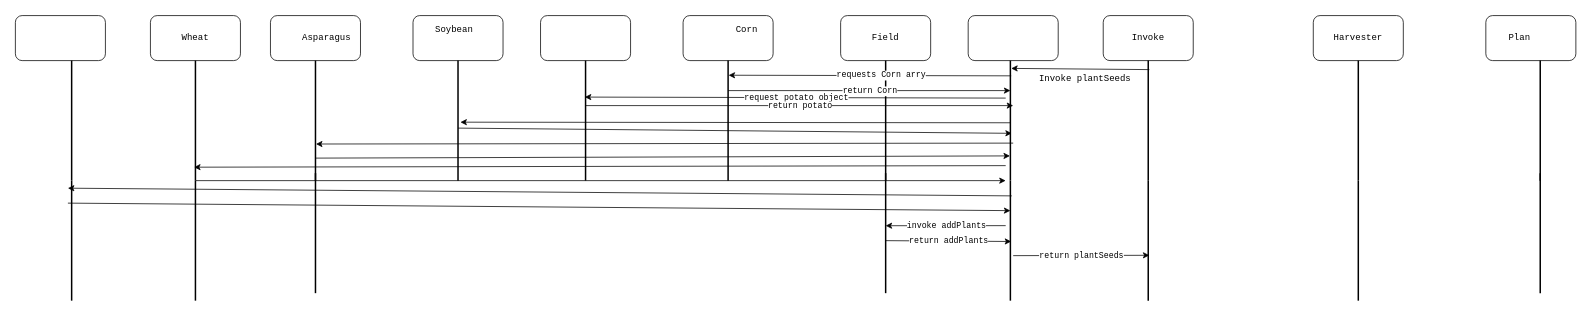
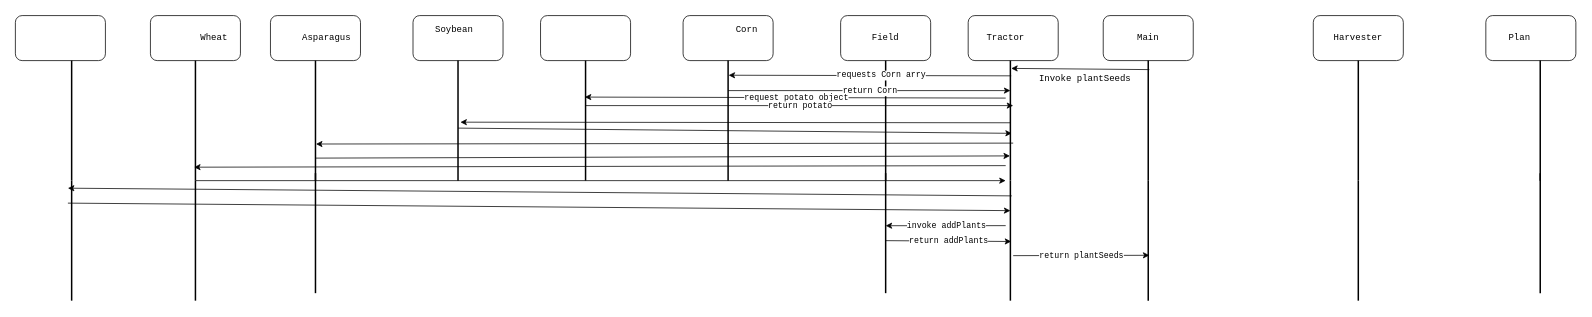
  <mxCell id="0" />
  <mxCell id="1" parent="0" />
  <mxCell id="2" value="" style="rounded=1;whiteSpace=wrap;html=1;" vertex="1" parent="1"><mxGeometry x="1470" y="20" width="120" height="60" as="geometry" /></mxCell>
  <mxCell id="3" value="" style="rounded=1;whiteSpace=wrap;html=1;" vertex="1" parent="1"><mxGeometry x="1120" y="20" width="120" height="60" as="geometry" /></mxCell>
  <mxCell id="4" value="" style="rounded=1;whiteSpace=wrap;html=1;" vertex="1" parent="1"><mxGeometry x="1750" y="20" width="120" height="60" as="geometry" /></mxCell>
  <mxCell id="5" value="" style="line;strokeWidth=2;direction=south;html=1;" vertex="1" parent="1"><mxGeometry x="1175" y="80" width="10" height="160" as="geometry" /></mxCell>
  <mxCell id="6" value="" style="line;strokeWidth=2;direction=south;html=1;" vertex="1" parent="1"><mxGeometry x="1175" y="230" width="10" height="160" as="geometry" /></mxCell>
  <mxCell id="7" style="edgeStyle=none;html=1;exitX=0.075;exitY=0.349;exitDx=0;exitDy=0;exitPerimeter=0;fontFamily=Courier New;entryX=0.065;entryY=0.354;entryDx=0;entryDy=0;entryPerimeter=0;" edge="1" parent="1" source="8" target="30"><mxGeometry relative="1" as="geometry"><mxPoint x="1340" y="120" as="targetPoint" /><Array as="points" /></mxGeometry></mxCell>
  <mxCell id="8" value="" style="line;strokeWidth=2;direction=south;html=1;" vertex="1" parent="1"><mxGeometry x="1525" y="80" width="10" height="160" as="geometry" /></mxCell>
  <mxCell id="9" value="" style="line;strokeWidth=2;direction=south;html=1;" vertex="1" parent="1"><mxGeometry x="1805" y="80" width="10" height="160" as="geometry" /></mxCell>
- <mxCell id="10" value="Invoke" style="text;html=1;strokeColor=none;fillColor=none;align=center;verticalAlign=middle;whiteSpace=wrap;rounded=0;fontFamily=Courier New;" vertex="1" parent="1"><mxGeometry x="1500" y="35" width="60" height="30" as="geometry" /></mxCell>
+ <mxCell id="10" value="Main" style="text;html=1;strokeColor=none;fillColor=none;align=center;verticalAlign=middle;whiteSpace=wrap;rounded=0;fontFamily=Courier New;" vertex="1" parent="1"><mxGeometry x="1500" y="35" width="60" height="30" as="geometry" /></mxCell>
  <mxCell id="11" value="Harvester" style="text;html=1;strokeColor=none;fillColor=none;align=center;verticalAlign=middle;whiteSpace=wrap;rounded=0;fontFamily=Courier New;" vertex="1" parent="1"><mxGeometry x="1780" y="35" width="60" height="30" as="geometry" /></mxCell>
  <mxCell id="12" value="Field" style="text;html=1;strokeColor=none;fillColor=none;align=center;verticalAlign=middle;whiteSpace=wrap;rounded=0;fontFamily=Courier New;" vertex="1" parent="1"><mxGeometry x="1150" y="35" width="60" height="30" as="geometry" /></mxCell>
  <mxCell id="13" value="" style="rounded=1;whiteSpace=wrap;html=1;fontFamily=Courier New;" vertex="1" parent="1"><mxGeometry x="1290" y="20" width="120" height="60" as="geometry" /></mxCell>
  <mxCell id="14" value="" style="rounded=1;whiteSpace=wrap;html=1;fontFamily=Courier New;" vertex="1" parent="1"><mxGeometry x="1980" y="20" width="120" height="60" as="geometry" /></mxCell>
+ <mxCell id="15" value="Tractor" style="text;html=1;strokeColor=none;fillColor=none;align=center;verticalAlign=middle;whiteSpace=wrap;rounded=0;fontFamily=Courier New;" vertex="1" parent="1"><mxGeometry x="1310" y="35" width="60" height="30" as="geometry" /></mxCell>
  <mxCell id="16" value="" style="rounded=1;whiteSpace=wrap;html=1;fontFamily=Courier New;" vertex="1" parent="1"><mxGeometry x="910" y="20" width="120" height="60" as="geometry" /></mxCell>
  <mxCell id="17" value="Corn" style="text;html=1;strokeColor=none;fillColor=none;align=center;verticalAlign=middle;whiteSpace=wrap;rounded=0;fontFamily=Courier New;" vertex="1" parent="1"><mxGeometry x="965" y="25" width="60" height="30" as="geometry" /></mxCell>
  <mxCell id="18" value="" style="rounded=1;whiteSpace=wrap;html=1;fontFamily=Courier New;" vertex="1" parent="1"><mxGeometry x="720" y="20" width="120" height="60" as="geometry" /></mxCell>
  <mxCell id="19" value="" style="rounded=1;whiteSpace=wrap;html=1;fontFamily=Courier New;" vertex="1" parent="1"><mxGeometry x="550" y="20" width="120" height="60" as="geometry" /></mxCell>
  <mxCell id="20" value="Soybean" style="text;html=1;strokeColor=none;fillColor=none;align=center;verticalAlign=middle;whiteSpace=wrap;rounded=0;fontFamily=Courier New;" vertex="1" parent="1"><mxGeometry x="575" y="25" width="60" height="30" as="geometry" /></mxCell>
  <mxCell id="21" value="" style="rounded=1;whiteSpace=wrap;html=1;fontFamily=Courier New;" vertex="1" parent="1"><mxGeometry x="360" y="20" width="120" height="60" as="geometry" /></mxCell>
  <mxCell id="22" value="Asparagus" style="text;html=1;strokeColor=none;fillColor=none;align=center;verticalAlign=middle;whiteSpace=wrap;rounded=0;fontFamily=Courier New;" vertex="1" parent="1"><mxGeometry x="405" y="35" width="60" height="30" as="geometry" /></mxCell>
  <mxCell id="23" value="" style="rounded=1;whiteSpace=wrap;html=1;fontFamily=Courier New;" vertex="1" parent="1"><mxGeometry x="200" y="20" width="120" height="60" as="geometry" /></mxCell>
- <mxCell id="24" value="Wheat" style="text;html=1;strokeColor=none;fillColor=none;align=center;verticalAlign=middle;whiteSpace=wrap;rounded=0;fontFamily=Courier New;" vertex="1" parent="1"><mxGeometry x="230" y="35" width="60" height="30" as="geometry" /></mxCell>
+ <mxCell id="24" value="Wheat" style="text;html=1;strokeColor=none;fillColor=none;align=center;verticalAlign=middle;whiteSpace=wrap;rounded=0;fontFamily=Courier New;" vertex="1" parent="1"><mxGeometry x="255" y="35" width="60" height="30" as="geometry" /></mxCell>
  <mxCell id="25" value="" style="rounded=1;whiteSpace=wrap;html=1;fontFamily=Courier New;" vertex="1" parent="1"><mxGeometry x="20" y="20" width="120" height="60" as="geometry" /></mxCell>
  <mxCell id="26" value="Plan" style="text;html=1;strokeColor=none;fillColor=none;align=center;verticalAlign=middle;whiteSpace=wrap;rounded=0;fontFamily=Courier New;" vertex="1" parent="1"><mxGeometry x="1995" y="35" width="60" height="30" as="geometry" /></mxCell>
  <mxCell id="27" value="" style="line;strokeWidth=2;direction=south;html=1;fontFamily=Courier New;" vertex="1" parent="1"><mxGeometry x="2050" y="80" width="5" height="160" as="geometry" /></mxCell>
  <mxCell id="28" value="Invoke plantSeeds" style="text;html=1;strokeColor=none;fillColor=none;align=center;verticalAlign=middle;whiteSpace=wrap;rounded=0;fontFamily=Courier New;" vertex="1" parent="1"><mxGeometry x="1341.25" y="90" width="210" height="30" as="geometry" /></mxCell>
  <mxCell id="29" value="" style="line;strokeWidth=2;direction=south;html=1;fontFamily=Courier New;" vertex="1" parent="1"><mxGeometry x="1525" y="240" width="10" height="160" as="geometry" /></mxCell>
  <mxCell id="30" value="" style="line;strokeWidth=2;direction=south;html=1;fontFamily=Courier New;" vertex="1" parent="1"><mxGeometry x="1342.5" y="80" width="7.5" height="160" as="geometry" /></mxCell>
  <mxCell id="31" value="" style="line;strokeWidth=2;direction=south;html=1;fontFamily=Courier New;" vertex="1" parent="1"><mxGeometry x="415" y="230" width="10" height="160" as="geometry" /></mxCell>
  <mxCell id="32" value="" style="line;strokeWidth=2;direction=south;html=1;fontFamily=Courier New;" vertex="1" parent="1"><mxGeometry x="965" y="80" width="10" height="160" as="geometry" /></mxCell>
  <mxCell id="33" value="" style="line;strokeWidth=2;direction=south;html=1;fontFamily=Courier New;" vertex="1" parent="1"><mxGeometry x="775" y="80" width="10" height="160" as="geometry" /></mxCell>
  <mxCell id="34" value="" style="line;strokeWidth=2;direction=south;html=1;fontFamily=Courier New;" vertex="1" parent="1"><mxGeometry x="255" y="80" width="10" height="160" as="geometry" /></mxCell>
  <mxCell id="35" value="" style="line;strokeWidth=2;direction=south;html=1;fontFamily=Courier New;" vertex="1" parent="1"><mxGeometry x="90" y="80" width="10" height="160" as="geometry" /></mxCell>
  <mxCell id="36" value="" style="line;strokeWidth=2;direction=south;html=1;fontFamily=Courier New;" vertex="1" parent="1"><mxGeometry x="415" y="80" width="10" height="160" as="geometry" /></mxCell>
  <mxCell id="37" value="" style="line;strokeWidth=2;direction=south;html=1;fontFamily=Courier New;" vertex="1" parent="1"><mxGeometry x="605" y="80" width="10" height="160" as="geometry" /></mxCell>
  <mxCell id="38" value="" style="line;strokeWidth=2;direction=south;html=1;fontFamily=Courier New;" vertex="1" parent="1"><mxGeometry x="1341.25" y="240" width="10" height="160" as="geometry" /></mxCell>
  <mxCell id="39" value="" style="line;strokeWidth=2;direction=south;html=1;fontFamily=Courier New;" vertex="1" parent="1"><mxGeometry x="1805" y="240" width="10" height="160" as="geometry" /></mxCell>
  <mxCell id="40" value="" style="line;strokeWidth=2;direction=south;html=1;fontFamily=Courier New;" vertex="1" parent="1"><mxGeometry x="2047.5" y="230" width="10" height="160" as="geometry" /></mxCell>
  <mxCell id="41" value="" style="endArrow=classic;html=1;fontFamily=Courier New;entryX=0.513;entryY=0.182;entryDx=0;entryDy=0;entryPerimeter=0;exitX=0.518;exitY=0.465;exitDx=0;exitDy=0;exitPerimeter=0;" edge="1" parent="1" source="30" target="37"><mxGeometry width="50" height="50" relative="1" as="geometry"><mxPoint x="1340" y="160" as="sourcePoint" /><mxPoint x="1390" y="110" as="targetPoint" /></mxGeometry></mxCell>
  <mxCell id="42" value="" style="endArrow=classic;html=1;fontFamily=Courier New;entryX=0.606;entryY=0.243;entryDx=0;entryDy=0;entryPerimeter=0;" edge="1" parent="1" target="30"><mxGeometry width="50" height="50" relative="1" as="geometry"><mxPoint x="610" y="170" as="sourcePoint" /><mxPoint x="660" y="120" as="targetPoint" /></mxGeometry></mxCell>
  <mxCell id="43" value="" style="line;strokeWidth=2;direction=south;html=1;fontFamily=Courier New;" vertex="1" parent="1"><mxGeometry x="255" y="240" width="10" height="160" as="geometry" /></mxCell>
  <mxCell id="44" value="" style="line;strokeWidth=2;direction=south;html=1;fontFamily=Courier New;" vertex="1" parent="1"><mxGeometry x="90" y="240" width="10" height="160" as="geometry" /></mxCell>
  <mxCell id="45" value="" style="endArrow=classic;html=1;fontFamily=Courier New;entryX=0.695;entryY=0.432;entryDx=0;entryDy=0;entryPerimeter=0;" edge="1" parent="1" target="36"><mxGeometry width="50" height="50" relative="1" as="geometry"><mxPoint x="1350" y="190" as="sourcePoint" /><mxPoint x="1400" y="140" as="targetPoint" /></mxGeometry></mxCell>
  <mxCell id="46" value="" style="endArrow=classic;html=1;fontFamily=Courier New;entryX=0.794;entryY=0.576;entryDx=0;entryDy=0;entryPerimeter=0;" edge="1" parent="1" target="30"><mxGeometry width="50" height="50" relative="1" as="geometry"><mxPoint x="420" y="210" as="sourcePoint" /><mxPoint x="470" y="160" as="targetPoint" /></mxGeometry></mxCell>
  <mxCell id="47" value="" style="endArrow=classic;html=1;fontFamily=Courier New;entryX=0.888;entryY=0.682;entryDx=0;entryDy=0;entryPerimeter=0;" edge="1" parent="1" target="34"><mxGeometry width="50" height="50" relative="1" as="geometry"><mxPoint x="1340" y="220" as="sourcePoint" /><mxPoint x="1390" y="170" as="targetPoint" /></mxGeometry></mxCell>
  <mxCell id="48" value="" style="endArrow=classic;html=1;fontFamily=Courier New;" edge="1" parent="1"><mxGeometry width="50" height="50" relative="1" as="geometry"><mxPoint x="260" y="240" as="sourcePoint" /><mxPoint x="1340" y="240" as="targetPoint" /></mxGeometry></mxCell>
  <mxCell id="49" value="" style="endArrow=classic;html=1;fontFamily=Courier New;entryX=0.063;entryY=1;entryDx=0;entryDy=0;entryPerimeter=0;exitX=0.127;exitY=0.307;exitDx=0;exitDy=0;exitPerimeter=0;" edge="1" parent="1" source="38" target="44"><mxGeometry width="50" height="50" relative="1" as="geometry"><mxPoint x="1340" y="260" as="sourcePoint" /><mxPoint x="700" y="260" as="targetPoint" /></mxGeometry></mxCell>
  <mxCell id="50" value="" style="endArrow=classic;html=1;fontFamily=Courier New;entryX=0.25;entryY=0.5;entryDx=0;entryDy=0;entryPerimeter=0;" edge="1" parent="1" target="38"><mxGeometry width="50" height="50" relative="1" as="geometry"><mxPoint x="90" y="270" as="sourcePoint" /><mxPoint x="140" y="220" as="targetPoint" /></mxGeometry></mxCell>
  <mxCell id="51" value="" style="endArrow=classic;html=1;fontFamily=Courier New;entryX=0.122;entryY=0.432;entryDx=0;entryDy=0;entryPerimeter=0;exitX=0.127;exitY=0.354;exitDx=0;exitDy=0;exitPerimeter=0;" edge="1" parent="1" source="30" target="32"><mxGeometry relative="1" as="geometry"><mxPoint x="1180" y="100" as="sourcePoint" /><mxPoint x="1280" y="100" as="targetPoint" /></mxGeometry></mxCell>
  <mxCell id="52" value="requests Corn arry" style="edgeLabel;resizable=0;html=1;align=center;verticalAlign=middle;fontFamily=Courier New;" connectable="0" vertex="1" parent="51"><mxGeometry relative="1" as="geometry"><mxPoint x="14" as="offset" /></mxGeometry></mxCell>
  <mxCell id="53" value="" style="endArrow=classic;html=1;fontFamily=Courier New;entryX=0.25;entryY=0.5;entryDx=0;entryDy=0;entryPerimeter=0;" edge="1" parent="1" target="30"><mxGeometry relative="1" as="geometry"><mxPoint x="970" y="120" as="sourcePoint" /><mxPoint x="1070" y="120" as="targetPoint" /></mxGeometry></mxCell>
  <mxCell id="54" value="return Corn" style="edgeLabel;resizable=0;html=1;align=center;verticalAlign=middle;fontFamily=Courier New;" connectable="0" vertex="1" parent="53"><mxGeometry relative="1" as="geometry" /></mxCell>
  <mxCell id="55" value="" style="endArrow=classic;html=1;fontFamily=Courier New;entryX=0.304;entryY=0.599;entryDx=0;entryDy=0;entryPerimeter=0;" edge="1" parent="1" target="33"><mxGeometry relative="1" as="geometry"><mxPoint x="1340" y="130" as="sourcePoint" /><mxPoint x="960" y="130" as="targetPoint" /></mxGeometry></mxCell>
  <mxCell id="56" value="request potato object" style="edgeLabel;resizable=0;html=1;align=center;verticalAlign=middle;fontFamily=Courier New;" connectable="0" vertex="1" parent="55"><mxGeometry relative="1" as="geometry" /></mxCell>
  <mxCell id="57" value="" style="endArrow=classic;html=1;fontFamily=Courier New;entryX=0.375;entryY=0;entryDx=0;entryDy=0;entryPerimeter=0;" edge="1" parent="1" target="30"><mxGeometry relative="1" as="geometry"><mxPoint x="780" y="140" as="sourcePoint" /><mxPoint x="880" y="140" as="targetPoint" /></mxGeometry></mxCell>
  <mxCell id="58" value="return potato" style="edgeLabel;resizable=0;html=1;align=center;verticalAlign=middle;fontFamily=Courier New;" connectable="0" vertex="1" parent="57"><mxGeometry relative="1" as="geometry" /></mxCell>
  <mxCell id="59" value="" style="endArrow=classic;html=1;fontFamily=Courier New;entryX=0.622;entryY=0.349;entryDx=0;entryDy=0;entryPerimeter=0;" edge="1" parent="1" target="29"><mxGeometry relative="1" as="geometry"><mxPoint x="1350" y="340" as="sourcePoint" /><mxPoint x="1530" y="290" as="targetPoint" /></mxGeometry></mxCell>
  <mxCell id="60" value="return plantSeeds" style="edgeLabel;resizable=0;html=1;align=center;verticalAlign=middle;fontFamily=Courier New;" connectable="0" vertex="1" parent="59"><mxGeometry relative="1" as="geometry" /></mxCell>
  <mxCell id="61" value="" style="endArrow=classic;html=1;fontFamily=Courier New;entryX=0.438;entryY=0.5;entryDx=0;entryDy=0;entryPerimeter=0;" edge="1" parent="1" target="6"><mxGeometry relative="1" as="geometry"><mxPoint x="1340" y="300" as="sourcePoint" /><mxPoint x="1440" y="300" as="targetPoint" /></mxGeometry></mxCell>
  <mxCell id="62" value="invoke addPlants" style="edgeLabel;resizable=0;html=1;align=center;verticalAlign=middle;fontFamily=Courier New;" connectable="0" vertex="1" parent="61"><mxGeometry relative="1" as="geometry" /></mxCell>
  <mxCell id="63" value="" style="endArrow=classic;html=1;fontFamily=Courier New;entryX=0.507;entryY=0.39;entryDx=0;entryDy=0;entryPerimeter=0;" edge="1" parent="1" target="38"><mxGeometry relative="1" as="geometry"><mxPoint x="1180" y="320" as="sourcePoint" /><mxPoint x="1280" y="320" as="targetPoint" /></mxGeometry></mxCell>
  <mxCell id="64" value="return addPlants" style="edgeLabel;resizable=0;html=1;align=center;verticalAlign=middle;fontFamily=Courier New;" connectable="0" vertex="1" parent="63"><mxGeometry relative="1" as="geometry" /></mxCell>
